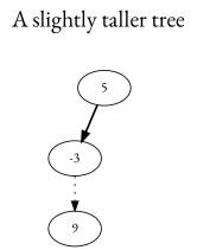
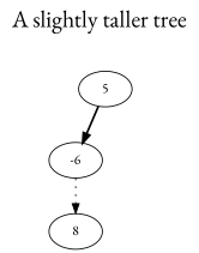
  digraph {
    fontname="EB Garamond"
    fontsize=24
    label="A slightly taller tree"
    labelloc=t
    node [fontname="EB Garamond"]
    edge [fontname="EB Garamond"]
    5
-   -3
+   -3 [label=-6]
    n3 [label=o style=invis width=0.1]
-   9
+   9 [label=8]
    5 -> -3 [style=bold]
    5 -> n3 [style=invis tailport=s]
    -3 -> 9 [style=dotted]
  }
